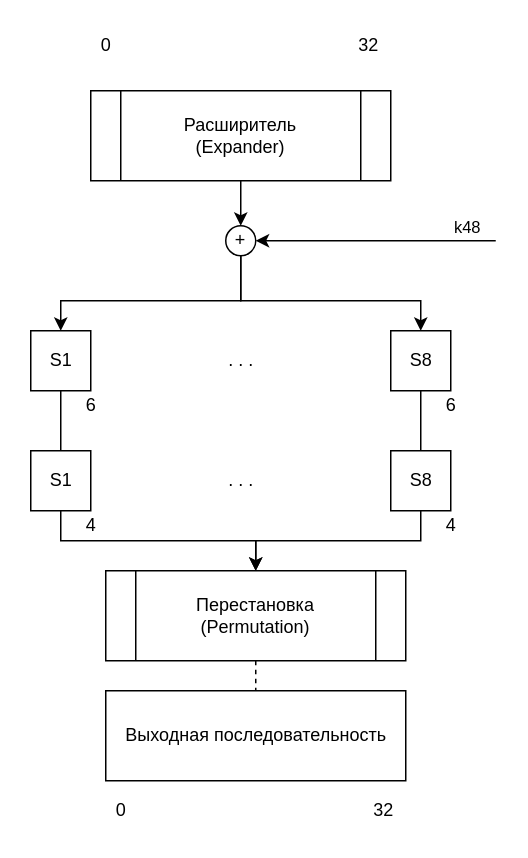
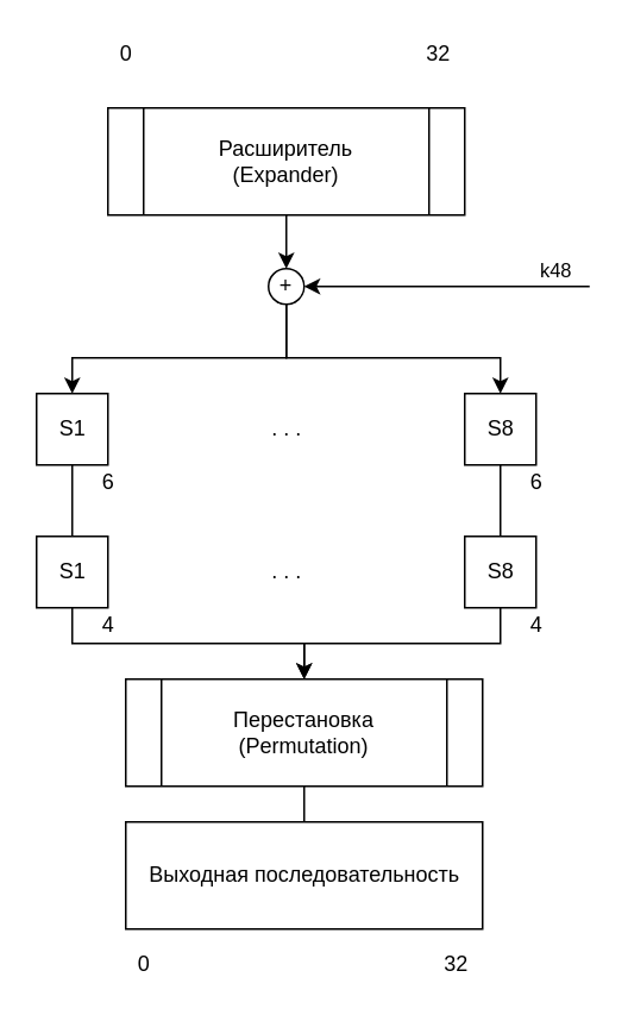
  <mxCell id="0" />
  <mxCell id="1" parent="0" />
  <mxCell id="2" style="edgeStyle=none;rounded=0;html=1;exitX=0.5;exitY=1;exitDx=0;exitDy=0;entryX=0.5;entryY=0;entryDx=0;entryDy=0;" parent="1" target="9" edge="1"><mxGeometry relative="1" as="geometry"><Array as="points"><mxPoint x="160" y="200" /><mxPoint x="280" y="200" /></Array><mxPoint x="160" y="170" as="sourcePoint" /></mxGeometry></mxCell>
  <mxCell id="3" style="edgeStyle=none;rounded=0;html=1;entryX=0.5;entryY=0;entryDx=0;entryDy=0;" parent="1" target="7" edge="1"><mxGeometry relative="1" as="geometry"><Array as="points"><mxPoint x="160" y="200" /><mxPoint x="40" y="200" /></Array><mxPoint x="160" y="170" as="sourcePoint" /></mxGeometry></mxCell>
  <mxCell id="4" value="0" style="text;html=1;resizable=0;autosize=1;align=center;verticalAlign=middle;points=[];fillColor=none;strokeColor=none;rounded=0;" parent="1" vertex="1"><mxGeometry x="60" y="20" width="20" height="20" as="geometry" /></mxCell>
  <mxCell id="5" value="32" style="text;html=1;resizable=0;autosize=1;align=center;verticalAlign=middle;points=[];fillColor=none;strokeColor=none;rounded=0;" parent="1" vertex="1"><mxGeometry x="230" y="20" width="30" height="20" as="geometry" /></mxCell>
  <mxCell id="6" style="edgeStyle=none;rounded=0;html=1;exitX=0.5;exitY=1;exitDx=0;exitDy=0;entryX=0.5;entryY=0;entryDx=0;entryDy=0;endArrow=none;endFill=0;" edge="1" parent="1" source="7" target="11"><mxGeometry relative="1" as="geometry" /></mxCell>
  <mxCell id="7" value="S1" style="html=1;dashed=0;whitespace=wrap;" parent="1" vertex="1"><mxGeometry x="20" y="220" width="40" height="40" as="geometry" /></mxCell>
  <mxCell id="8" style="edgeStyle=none;rounded=0;html=1;exitX=0.5;exitY=1;exitDx=0;exitDy=0;entryX=0.5;entryY=0;entryDx=0;entryDy=0;endArrow=none;endFill=0;" edge="1" parent="1" source="9" target="13"><mxGeometry relative="1" as="geometry" /></mxCell>
  <mxCell id="9" value="S8" style="html=1;dashed=0;whitespace=wrap;" parent="1" vertex="1"><mxGeometry x="260" y="220" width="40" height="40" as="geometry" /></mxCell>
  <mxCell id="10" style="edgeStyle=none;rounded=0;html=1;exitX=0.5;exitY=1;exitDx=0;exitDy=0;entryX=0.5;entryY=0;entryDx=0;entryDy=0;" parent="1" source="11" target="17" edge="1"><mxGeometry relative="1" as="geometry"><Array as="points"><mxPoint x="40" y="360" /><mxPoint x="170" y="360" /></Array></mxGeometry></mxCell>
  <mxCell id="11" value="S1" style="html=1;dashed=0;whitespace=wrap;" parent="1" vertex="1"><mxGeometry x="20" y="300" width="40" height="40" as="geometry" /></mxCell>
  <mxCell id="12" style="edgeStyle=none;rounded=0;html=1;exitX=0.5;exitY=1;exitDx=0;exitDy=0;entryX=0.5;entryY=0;entryDx=0;entryDy=0;" parent="1" source="13" target="17" edge="1"><mxGeometry relative="1" as="geometry"><Array as="points"><mxPoint x="280" y="360" /><mxPoint x="170" y="360" /></Array></mxGeometry></mxCell>
  <mxCell id="13" value="S8" style="html=1;dashed=0;whitespace=wrap;" parent="1" vertex="1"><mxGeometry x="260" y="300" width="40" height="40" as="geometry" /></mxCell>
  <mxCell id="14" value=". . ." style="text;html=1;resizable=0;autosize=1;align=center;verticalAlign=middle;points=[];fillColor=none;strokeColor=none;rounded=0;rotation=0;" parent="1" vertex="1"><mxGeometry x="145" y="230" width="30" height="20" as="geometry" /></mxCell>
  <mxCell id="15" value=". . ." style="text;html=1;resizable=0;autosize=1;align=center;verticalAlign=middle;points=[];fillColor=none;strokeColor=none;rounded=0;rotation=0;" parent="1" vertex="1"><mxGeometry x="145" y="310" width="30" height="20" as="geometry" /></mxCell>
- <mxCell id="16" style="edgeStyle=none;rounded=0;html=1;exitX=0.5;exitY=1;exitDx=0;exitDy=0;entryX=0.5;entryY=0;entryDx=0;entryDy=0;endArrow=none;endFill=0;dashed=1;" parent="1" source="17" target="18" edge="1"><mxGeometry relative="1" as="geometry" /></mxCell>
+ <mxCell id="16" style="edgeStyle=none;rounded=0;html=1;exitX=0.5;exitY=1;exitDx=0;exitDy=0;entryX=0.5;entryY=0;entryDx=0;entryDy=0;endArrow=none;endFill=0;" parent="1" source="17" target="18" edge="1"><mxGeometry relative="1" as="geometry" /></mxCell>
  <mxCell id="17" value="Перестановка&lt;br&gt;(Permutation)" style="shape=process;whiteSpace=wrap;html=1;backgroundOutline=1;rotation=0;" parent="1" vertex="1"><mxGeometry x="70" y="380" width="200" height="60" as="geometry" /></mxCell>
  <mxCell id="18" value="Выходная последовательность" style="html=1;dashed=0;whitespace=wrap;" parent="1" vertex="1"><mxGeometry x="70" y="460" width="200" height="60" as="geometry" /></mxCell>
  <mxCell id="19" value="0" style="text;html=1;resizable=0;autosize=1;align=center;verticalAlign=middle;points=[];fillColor=none;strokeColor=none;rounded=0;" parent="1" vertex="1"><mxGeometry x="70" y="530" width="20" height="20" as="geometry" /></mxCell>
  <mxCell id="20" value="32" style="text;html=1;resizable=0;autosize=1;align=center;verticalAlign=middle;points=[];fillColor=none;strokeColor=none;rounded=0;" parent="1" vertex="1"><mxGeometry x="240" y="530" width="30" height="20" as="geometry" /></mxCell>
  <mxCell id="21" style="edgeStyle=none;html=1;exitX=0.5;exitY=1;exitDx=0;exitDy=0;entryX=0.5;entryY=0;entryDx=0;entryDy=0;rounded=0;" edge="1" parent="1" source="24" target="25"><mxGeometry relative="1" as="geometry" /></mxCell>
  <mxCell id="22" style="edgeStyle=none;rounded=0;html=1;entryX=1;entryY=0.5;entryDx=0;entryDy=0;" edge="1" parent="1" target="25"><mxGeometry relative="1" as="geometry"><mxPoint x="330" y="160" as="sourcePoint" /></mxGeometry></mxCell>
  <mxCell id="23" value="k48" style="edgeLabel;html=1;align=center;verticalAlign=middle;resizable=0;points=[];" vertex="1" connectable="0" parent="22"><mxGeometry x="-0.411" y="-3" relative="1" as="geometry"><mxPoint x="27" y="-7" as="offset" /></mxGeometry></mxCell>
  <mxCell id="24" value="Расширитель&lt;br&gt;(Expander)" style="shape=process;whiteSpace=wrap;html=1;backgroundOutline=1;rotation=0;" vertex="1" parent="1"><mxGeometry x="60" y="60" width="200" height="60" as="geometry" /></mxCell>
  <mxCell id="25" value="+" style="ellipse;whiteSpace=wrap;html=1;" vertex="1" parent="1"><mxGeometry x="150" y="150" width="20" height="20" as="geometry" /></mxCell>
  <mxCell id="26" value="6" style="text;html=1;resizable=0;autosize=1;align=center;verticalAlign=middle;points=[];fillColor=none;strokeColor=none;rounded=0;" vertex="1" parent="1"><mxGeometry x="50" y="260" width="20" height="20" as="geometry" /></mxCell>
  <mxCell id="27" value="4" style="text;html=1;resizable=0;autosize=1;align=center;verticalAlign=middle;points=[];fillColor=none;strokeColor=none;rounded=0;" vertex="1" parent="1"><mxGeometry x="50" y="340" width="20" height="20" as="geometry" /></mxCell>
  <mxCell id="28" value="4" style="text;html=1;resizable=0;autosize=1;align=center;verticalAlign=middle;points=[];fillColor=none;strokeColor=none;rounded=0;" vertex="1" parent="1"><mxGeometry x="290" y="340" width="20" height="20" as="geometry" /></mxCell>
  <mxCell id="29" value="6" style="text;html=1;resizable=0;autosize=1;align=center;verticalAlign=middle;points=[];fillColor=none;strokeColor=none;rounded=0;" vertex="1" parent="1"><mxGeometry x="290" y="260" width="20" height="20" as="geometry" /></mxCell>
